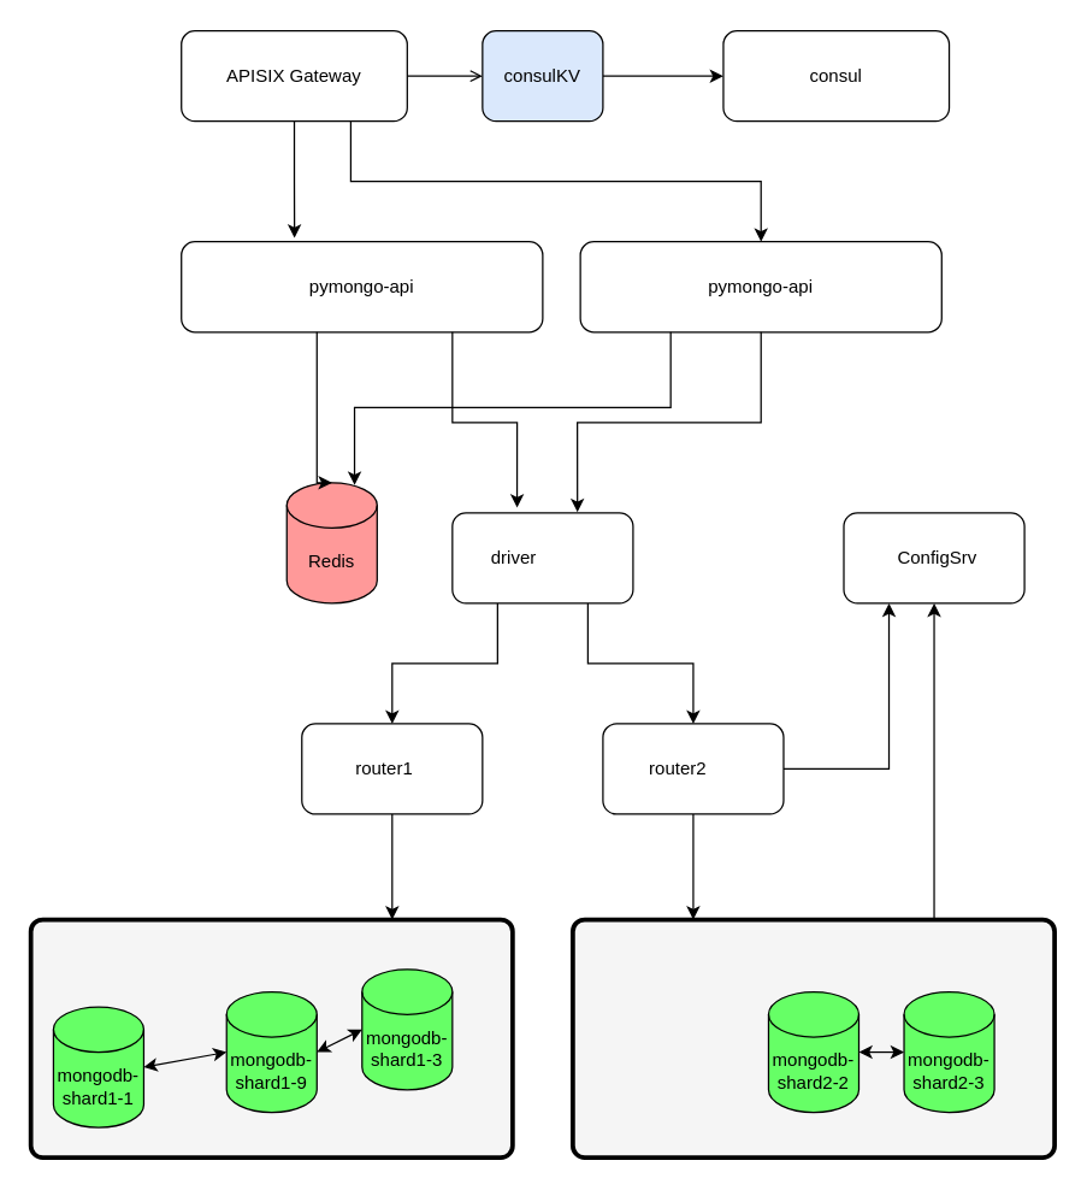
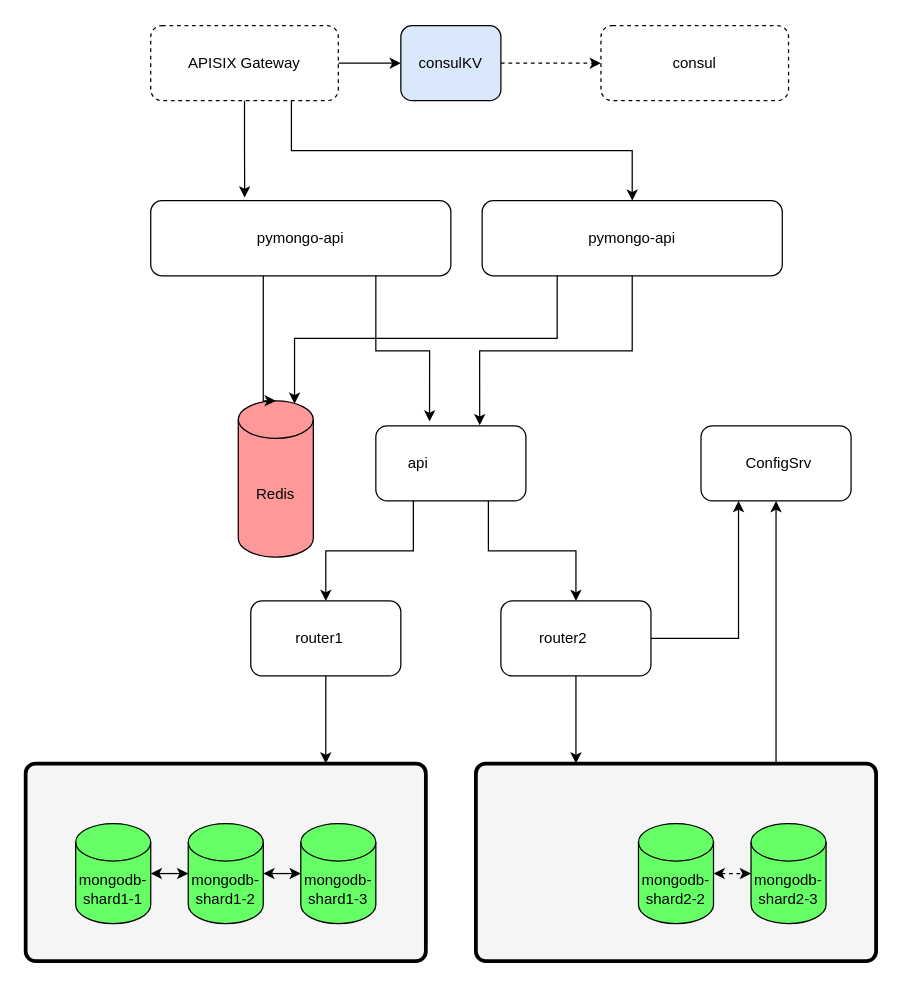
  <mxCell id="0" />
  <mxCell id="1" parent="0" />
  <mxCell id="2" value="pymongo-api" style="rounded=1;whiteSpace=wrap;html=1;" parent="1" vertex="1"><mxGeometry x="120" y="160" width="240" height="60" as="geometry" /></mxCell>
  <mxCell id="3" value="" style="rounded=1;whiteSpace=wrap;html=1;arcSize=5;fillColor=#f5f5f5;strokeColor=#000000;strokeWidth=3;" parent="1" vertex="1"><mxGeometry x="20" y="610" width="320" height="158" as="geometry" /></mxCell>
- <mxCell id="4" value="mongodb-shard1-9" style="shape=cylinder3;whiteSpace=wrap;html=1;boundedLbl=1;backgroundOutline=1;size=15;fillColor=#66FF66;" parent="1" vertex="1"><mxGeometry x="150" y="658" width="60" height="80" as="geometry" /></mxCell>
- <mxCell id="5" value="mongodb-shard1-3" style="shape=cylinder3;whiteSpace=wrap;html=1;boundedLbl=1;backgroundOutline=1;size=15;fillColor=#66FF66;" parent="1" vertex="1"><mxGeometry x="240" y="643" width="60" height="80" as="geometry" /></mxCell>
- <mxCell id="6" value="mongodb-shard1-1" style="shape=cylinder3;whiteSpace=wrap;html=1;boundedLbl=1;backgroundOutline=1;size=15;fillColor=#66FF66;" parent="1" vertex="1"><mxGeometry x="35" y="668" width="60" height="80" as="geometry" /></mxCell>
+ <mxCell id="4" value="mongodb-shard1-2" style="shape=cylinder3;whiteSpace=wrap;html=1;boundedLbl=1;backgroundOutline=1;size=15;fillColor=#66FF66;" parent="1" vertex="1"><mxGeometry x="150" y="658" width="60" height="80" as="geometry" /></mxCell>
+ <mxCell id="5" value="mongodb-shard1-3" style="shape=cylinder3;whiteSpace=wrap;html=1;boundedLbl=1;backgroundOutline=1;size=15;fillColor=#66FF66;" parent="1" vertex="1"><mxGeometry x="240" y="658" width="60" height="80" as="geometry" /></mxCell>
+ <mxCell id="6" value="mongodb-shard1-1" style="shape=cylinder3;whiteSpace=wrap;html=1;boundedLbl=1;backgroundOutline=1;size=15;fillColor=#66FF66;" parent="1" vertex="1"><mxGeometry x="60" y="658" width="60" height="80" as="geometry" /></mxCell>
  <mxCell id="7" value="" style="endArrow=classic;startArrow=classic;html=1;rounded=0;exitX=1;exitY=0.5;exitDx=0;exitDy=0;exitPerimeter=0;entryX=0;entryY=0.5;entryDx=0;entryDy=0;entryPerimeter=0;" parent="1" source="6" target="4" edge="1"><mxGeometry width="50" height="50" relative="1" as="geometry"><mxPoint x="110" y="818" as="sourcePoint" /><mxPoint x="160" y="768" as="targetPoint" /></mxGeometry></mxCell>
  <mxCell id="8" value="" style="endArrow=classic;startArrow=classic;html=1;rounded=0;exitX=1;exitY=0.5;exitDx=0;exitDy=0;exitPerimeter=0;entryX=0;entryY=0.5;entryDx=0;entryDy=0;entryPerimeter=0;" parent="1" source="4" target="5" edge="1"><mxGeometry width="50" height="50" relative="1" as="geometry"><mxPoint x="250" y="648" as="sourcePoint" /><mxPoint x="300" y="598" as="targetPoint" /></mxGeometry></mxCell>
  <mxCell id="9" style="edgeStyle=orthogonalEdgeStyle;rounded=0;orthogonalLoop=1;jettySize=auto;html=1;exitX=0.75;exitY=0;exitDx=0;exitDy=0;entryX=0.5;entryY=1;entryDx=0;entryDy=0;" parent="1" source="10" target="23" edge="1"><mxGeometry relative="1" as="geometry" /></mxCell>
  <mxCell id="10" value="" style="rounded=1;whiteSpace=wrap;html=1;arcSize=5;fillColor=#f5f5f5;strokeColor=#000000;strokeWidth=3;" parent="1" vertex="1"><mxGeometry x="380" y="610" width="320" height="158" as="geometry" /></mxCell>
  <mxCell id="11" value="mongodb-shard2-2" style="shape=cylinder3;whiteSpace=wrap;html=1;boundedLbl=1;backgroundOutline=1;size=15;fillColor=#66FF66;" parent="1" vertex="1"><mxGeometry x="510" y="658" width="60" height="80" as="geometry" /></mxCell>
  <mxCell id="12" value="mongodb-shard2-3" style="shape=cylinder3;whiteSpace=wrap;html=1;boundedLbl=1;backgroundOutline=1;size=15;fillColor=#66FF66;" parent="1" vertex="1"><mxGeometry x="600" y="658" width="60" height="80" as="geometry" /></mxCell>
- <mxCell id="13" value="" style="endArrow=classic;startArrow=classic;html=1;rounded=0;exitX=1;exitY=0.5;exitDx=0;exitDy=0;exitPerimeter=0;entryX=0;entryY=0.5;entryDx=0;entryDy=0;entryPerimeter=0;" parent="1" source="11" target="12" edge="1"><mxGeometry width="50" height="50" relative="1" as="geometry"><mxPoint x="610" y="648" as="sourcePoint" /><mxPoint x="660" y="598" as="targetPoint" /></mxGeometry></mxCell>
- <mxCell id="14" value="Redis" style="shape=cylinder3;whiteSpace=wrap;html=1;boundedLbl=1;backgroundOutline=1;size=15;fillColor=#FF9999;" parent="1" vertex="1"><mxGeometry x="190" y="320" width="60" height="80" as="geometry" /></mxCell>
+ <mxCell id="13" value="" style="endArrow=classic;startArrow=classic;html=1;rounded=0;exitX=1;exitY=0.5;exitDx=0;exitDy=0;exitPerimeter=0;entryX=0;entryY=0.5;entryDx=0;entryDy=0;entryPerimeter=0;dashed=1;" parent="1" source="11" target="12" edge="1"><mxGeometry width="50" height="50" relative="1" as="geometry"><mxPoint x="610" y="648" as="sourcePoint" /><mxPoint x="660" y="598" as="targetPoint" /></mxGeometry></mxCell>
+ <mxCell id="14" value="Redis" style="shape=cylinder3;whiteSpace=wrap;html=1;boundedLbl=1;backgroundOutline=1;size=15;fillColor=#FF9999;" parent="1" vertex="1"><mxGeometry x="190" y="320" width="60" height="125" as="geometry" /></mxCell>
  <mxCell id="15" style="edgeStyle=orthogonalEdgeStyle;rounded=0;orthogonalLoop=1;jettySize=auto;html=1;exitX=0.25;exitY=1;exitDx=0;exitDy=0;entryX=0.5;entryY=0;entryDx=0;entryDy=0;" parent="1" source="17" target="19" edge="1"><mxGeometry relative="1" as="geometry" /></mxCell>
  <mxCell id="16" style="edgeStyle=orthogonalEdgeStyle;rounded=0;orthogonalLoop=1;jettySize=auto;html=1;exitX=0.75;exitY=1;exitDx=0;exitDy=0;entryX=0.5;entryY=0;entryDx=0;entryDy=0;" parent="1" source="17" target="22" edge="1"><mxGeometry relative="1" as="geometry" /></mxCell>
  <mxCell id="17" value="" style="rounded=1;whiteSpace=wrap;html=1;" parent="1" vertex="1"><mxGeometry x="300" y="340" width="120" height="60" as="geometry" /></mxCell>
  <mxCell id="18" style="edgeStyle=orthogonalEdgeStyle;rounded=0;orthogonalLoop=1;jettySize=auto;html=1;entryX=0.75;entryY=0;entryDx=0;entryDy=0;" parent="1" source="19" target="3" edge="1"><mxGeometry relative="1" as="geometry" /></mxCell>
  <mxCell id="19" value="" style="rounded=1;whiteSpace=wrap;html=1;" parent="1" vertex="1"><mxGeometry x="200" y="480" width="120" height="60" as="geometry" /></mxCell>
  <mxCell id="20" style="edgeStyle=orthogonalEdgeStyle;rounded=0;orthogonalLoop=1;jettySize=auto;html=1;entryX=0.25;entryY=0;entryDx=0;entryDy=0;" parent="1" source="22" target="10" edge="1"><mxGeometry relative="1" as="geometry" /></mxCell>
  <mxCell id="21" style="edgeStyle=orthogonalEdgeStyle;rounded=0;orthogonalLoop=1;jettySize=auto;html=1;entryX=0.25;entryY=1;entryDx=0;entryDy=0;" parent="1" source="22" target="23" edge="1"><mxGeometry relative="1" as="geometry" /></mxCell>
  <mxCell id="22" value="" style="rounded=1;whiteSpace=wrap;html=1;" parent="1" vertex="1"><mxGeometry x="400" y="480" width="120" height="60" as="geometry" /></mxCell>
  <mxCell id="23" value="" style="rounded=1;whiteSpace=wrap;html=1;" parent="1" vertex="1"><mxGeometry x="560" y="340" width="120" height="60" as="geometry" /></mxCell>
  <mxCell id="24" value="router1" style="text;strokeColor=none;fillColor=none;align=left;verticalAlign=middle;spacingLeft=4;spacingRight=4;overflow=hidden;points=[[0,0.5],[1,0.5]];portConstraint=eastwest;rotatable=0;whiteSpace=wrap;html=1;" parent="1" vertex="1"><mxGeometry x="230" y="495" width="80" height="30" as="geometry" /></mxCell>
  <mxCell id="25" value="router2" style="text;strokeColor=none;fillColor=none;align=left;verticalAlign=middle;spacingLeft=4;spacingRight=4;overflow=hidden;points=[[0,0.5],[1,0.5]];portConstraint=eastwest;rotatable=0;whiteSpace=wrap;html=1;" parent="1" vertex="1"><mxGeometry x="425" y="495" width="80" height="30" as="geometry" /></mxCell>
- <mxCell id="26" value="driver" style="text;strokeColor=none;fillColor=none;align=left;verticalAlign=middle;spacingLeft=4;spacingRight=4;overflow=hidden;points=[[0,0.5],[1,0.5]];portConstraint=eastwest;rotatable=0;whiteSpace=wrap;html=1;" parent="1" vertex="1"><mxGeometry x="320" y="355" width="80" height="30" as="geometry" /></mxCell>
+ <mxCell id="26" value="api" style="text;strokeColor=none;fillColor=none;align=left;verticalAlign=middle;spacingLeft=4;spacingRight=4;overflow=hidden;points=[[0,0.5],[1,0.5]];portConstraint=eastwest;rotatable=0;whiteSpace=wrap;html=1;" parent="1" vertex="1"><mxGeometry x="320" y="355" width="80" height="30" as="geometry" /></mxCell>
  <mxCell id="27" value="ConfigSrv" style="text;strokeColor=none;fillColor=none;align=left;verticalAlign=middle;spacingLeft=4;spacingRight=4;overflow=hidden;points=[[0,0.5],[1,0.5]];portConstraint=eastwest;rotatable=0;whiteSpace=wrap;html=1;" parent="1" vertex="1"><mxGeometry x="590" y="355" width="80" height="30" as="geometry" /></mxCell>
  <mxCell id="28" value="pymongo-api" style="rounded=1;whiteSpace=wrap;html=1;" vertex="1" parent="1"><mxGeometry x="385" y="160" width="240" height="60" as="geometry" /></mxCell>
  <mxCell id="29" style="edgeStyle=orthogonalEdgeStyle;rounded=0;orthogonalLoop=1;jettySize=auto;html=1;entryX=0.5;entryY=0;entryDx=0;entryDy=0;entryPerimeter=0;" edge="1" parent="1" source="2" target="14"><mxGeometry relative="1" as="geometry"><Array as="points"><mxPoint x="210" y="320" /></Array></mxGeometry></mxCell>
  <mxCell id="30" style="edgeStyle=orthogonalEdgeStyle;rounded=0;orthogonalLoop=1;jettySize=auto;html=1;exitX=0.25;exitY=1;exitDx=0;exitDy=0;entryX=0.75;entryY=0.019;entryDx=0;entryDy=0;entryPerimeter=0;" edge="1" parent="1" source="28" target="14"><mxGeometry relative="1" as="geometry" /></mxCell>
  <mxCell id="31" style="edgeStyle=orthogonalEdgeStyle;rounded=0;orthogonalLoop=1;jettySize=auto;html=1;exitX=0.75;exitY=1;exitDx=0;exitDy=0;entryX=0.358;entryY=-0.058;entryDx=0;entryDy=0;entryPerimeter=0;" edge="1" parent="1" source="2" target="17"><mxGeometry relative="1" as="geometry" /></mxCell>
  <mxCell id="32" style="edgeStyle=orthogonalEdgeStyle;rounded=0;orthogonalLoop=1;jettySize=auto;html=1;exitX=0.5;exitY=1;exitDx=0;exitDy=0;entryX=0.692;entryY=-0.008;entryDx=0;entryDy=0;entryPerimeter=0;" edge="1" parent="1" source="28" target="17"><mxGeometry relative="1" as="geometry" /></mxCell>
- <mxCell id="33" style="edgeStyle=orthogonalEdgeStyle;rounded=0;orthogonalLoop=1;jettySize=auto;html=1;exitX=1;exitY=0.5;exitDx=0;exitDy=0;entryX=0;entryY=0.5;entryDx=0;entryDy=0;endArrow=open;" edge="1" parent="1" source="35" target="37"><mxGeometry relative="1" as="geometry" /></mxCell>
+ <mxCell id="33" style="edgeStyle=orthogonalEdgeStyle;rounded=0;orthogonalLoop=1;jettySize=auto;html=1;exitX=1;exitY=0.5;exitDx=0;exitDy=0;entryX=0;entryY=0.5;entryDx=0;entryDy=0;" edge="1" parent="1" source="35" target="37"><mxGeometry relative="1" as="geometry" /></mxCell>
  <mxCell id="34" style="edgeStyle=orthogonalEdgeStyle;rounded=0;orthogonalLoop=1;jettySize=auto;html=1;exitX=0.75;exitY=1;exitDx=0;exitDy=0;entryX=0.5;entryY=0;entryDx=0;entryDy=0;" edge="1" parent="1" source="35" target="28"><mxGeometry relative="1" as="geometry" /></mxCell>
- <mxCell id="35" value="APISIX Gateway" style="rounded=1;whiteSpace=wrap;html=1;" vertex="1" parent="1"><mxGeometry x="120" y="20" width="150" height="60" as="geometry" /></mxCell>
- <mxCell id="36" style="edgeStyle=orthogonalEdgeStyle;rounded=0;orthogonalLoop=1;jettySize=auto;html=1;exitX=1;exitY=0.5;exitDx=0;exitDy=0;entryX=0;entryY=0.5;entryDx=0;entryDy=0;" edge="1" parent="1" source="37" target="38"><mxGeometry relative="1" as="geometry" /></mxCell>
+ <mxCell id="35" value="APISIX Gateway" style="rounded=1;whiteSpace=wrap;html=1;dashed=1;" vertex="1" parent="1"><mxGeometry x="120" y="20" width="150" height="60" as="geometry" /></mxCell>
+ <mxCell id="36" style="edgeStyle=orthogonalEdgeStyle;rounded=0;orthogonalLoop=1;jettySize=auto;html=1;exitX=1;exitY=0.5;exitDx=0;exitDy=0;entryX=0;entryY=0.5;entryDx=0;entryDy=0;dashed=1;" edge="1" parent="1" source="37" target="38"><mxGeometry relative="1" as="geometry" /></mxCell>
  <mxCell id="37" value="consulKV" style="rounded=1;whiteSpace=wrap;html=1;fillColor=#dae8fc;" vertex="1" parent="1"><mxGeometry x="320" y="20" width="80" height="60" as="geometry" /></mxCell>
- <mxCell id="38" value="consul" style="rounded=1;whiteSpace=wrap;html=1;" vertex="1" parent="1"><mxGeometry x="480" y="20" width="150" height="60" as="geometry" /></mxCell>
+ <mxCell id="38" value="consul" style="rounded=1;whiteSpace=wrap;html=1;dashed=1;" vertex="1" parent="1"><mxGeometry x="480" y="20" width="150" height="60" as="geometry" /></mxCell>
  <mxCell id="39" style="edgeStyle=orthogonalEdgeStyle;rounded=0;orthogonalLoop=1;jettySize=auto;html=1;exitX=0.5;exitY=1;exitDx=0;exitDy=0;entryX=0.313;entryY=-0.042;entryDx=0;entryDy=0;entryPerimeter=0;" edge="1" parent="1" source="35" target="2"><mxGeometry relative="1" as="geometry" /></mxCell>
